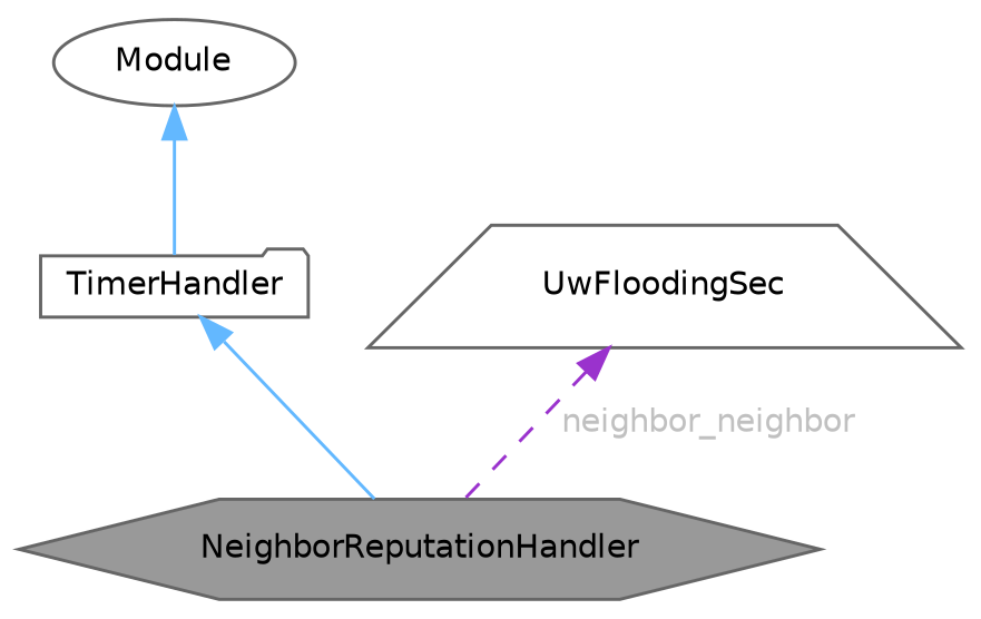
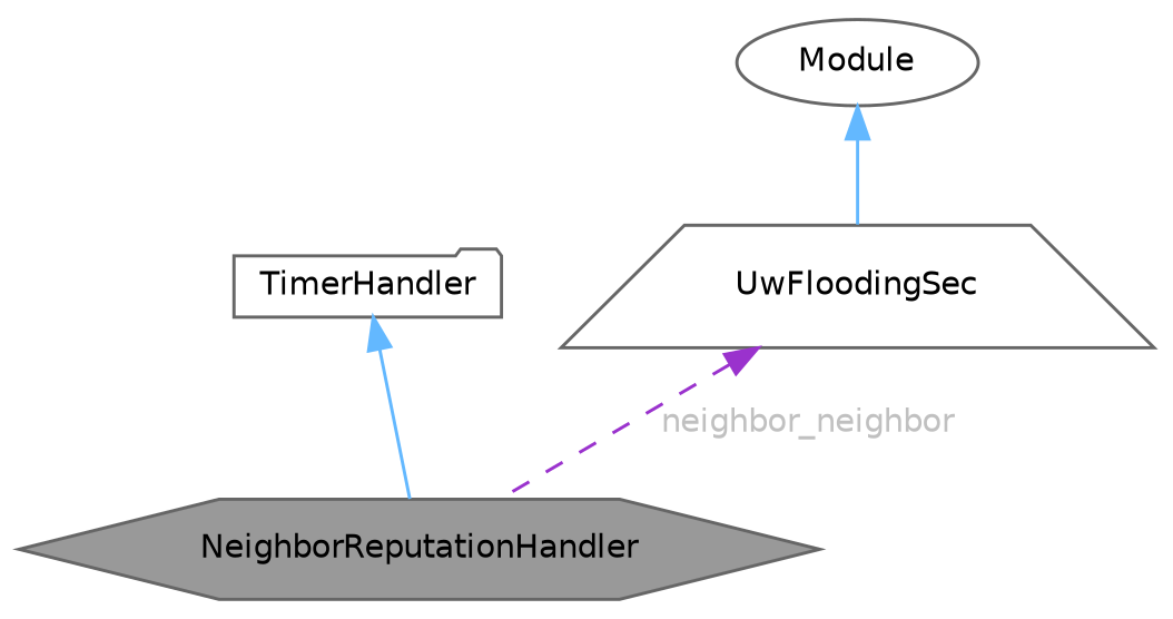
  digraph {
    node [color=gray40 fillcolor=white fontname=Helvetica fontsize=10 style=filled]
    edge [color=steelblue1 dir=back fontname=Helvetica fontsize=10 labelfontname=Helvetica labelfontsize=10 style=solid]
    n1 [fillcolor=grey60 fontcolor=black height=0.2 label=NeighborReputationHandler shape=hexagon width=0.4]
    n2 [height=0.2 label=TimerHandler shape=folder width=0.4]
    n3 [height=0.2 label=UwFloodingSec shape=trapezium width=0.4]
    n4 [height=0.2 label=Module shape=ellipse width=0.4]
    n2 -> n1
    n3 -> n1 [color=darkorchid3 fontcolor=grey label=" neighbor_neighbor" style=dashed]
-   n4 -> n2
+   n4 -> n3
  }
